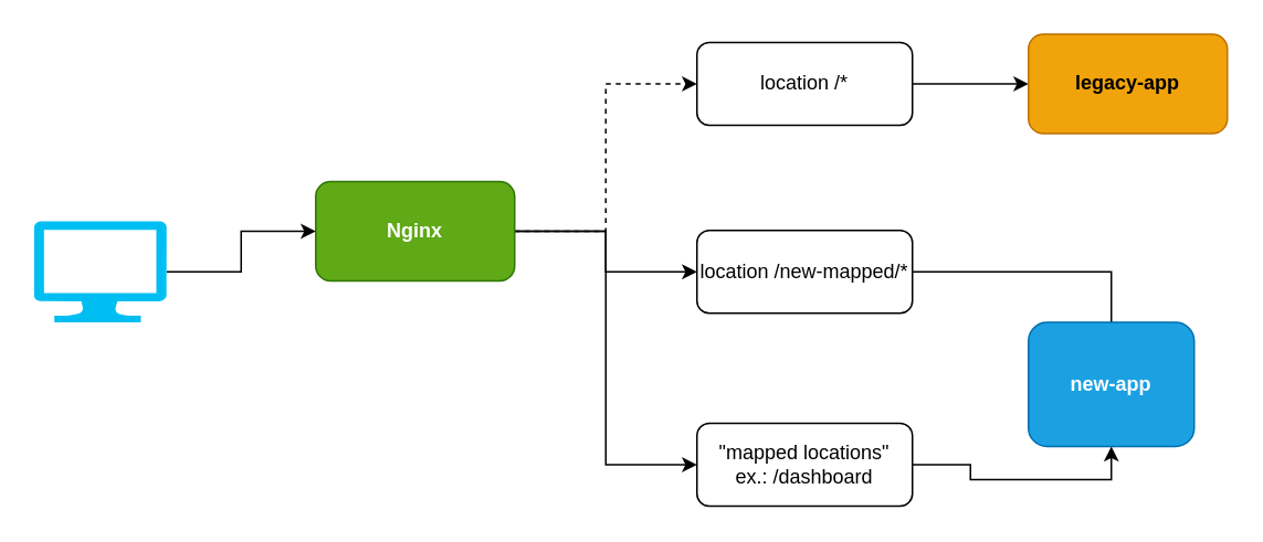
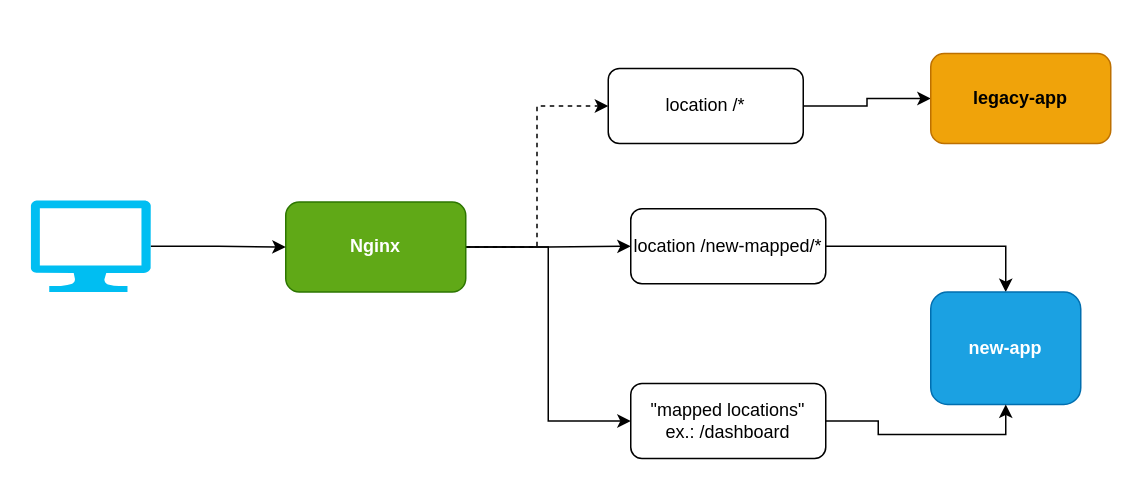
  <mxCell id="0" />
  <mxCell id="1" parent="0" />
  <mxCell id="2" style="edgeStyle=orthogonalEdgeStyle;rounded=0;orthogonalLoop=1;jettySize=auto;html=1;entryX=0;entryY=0.5;entryDx=0;entryDy=0;dashed=1;" edge="1" parent="1" source="5" target="7"><mxGeometry relative="1" as="geometry" /></mxCell>
  <mxCell id="3" style="edgeStyle=orthogonalEdgeStyle;rounded=0;orthogonalLoop=1;jettySize=auto;html=1;entryX=0;entryY=0.5;entryDx=0;entryDy=0;" edge="1" parent="1" source="5" target="10"><mxGeometry relative="1" as="geometry" /></mxCell>
  <mxCell id="4" style="edgeStyle=orthogonalEdgeStyle;rounded=0;orthogonalLoop=1;jettySize=auto;html=1;entryX=0;entryY=0.5;entryDx=0;entryDy=0;" edge="1" parent="1" source="5" target="13"><mxGeometry relative="1" as="geometry" /></mxCell>
- <mxCell id="5" value="Nginx" style="rounded=1;whiteSpace=wrap;html=1;fillColor=#60a917;fontColor=#ffffff;strokeColor=#2D7600;fontStyle=1" vertex="1" parent="1"><mxGeometry x="190" y="109" width="120" height="60" as="geometry" /></mxCell>
+ <mxCell id="5" value="Nginx" style="rounded=1;whiteSpace=wrap;html=1;fillColor=#60a917;fontColor=#ffffff;strokeColor=#2D7600;fontStyle=1" vertex="1" parent="1"><mxGeometry x="190" y="134" width="120" height="60" as="geometry" /></mxCell>
  <mxCell id="6" style="edgeStyle=orthogonalEdgeStyle;rounded=0;orthogonalLoop=1;jettySize=auto;html=1;entryX=0;entryY=0.5;entryDx=0;entryDy=0;" edge="1" parent="1" source="7" target="8"><mxGeometry relative="1" as="geometry" /></mxCell>
- <mxCell id="7" value="location /*" style="rounded=1;whiteSpace=wrap;html=1;" vertex="1" parent="1"><mxGeometry x="420" y="25" width="130" height="50" as="geometry" /></mxCell>
- <mxCell id="8" value="legacy-app" style="rounded=1;whiteSpace=wrap;html=1;fillColor=#f0a30a;fontColor=#000000;strokeColor=#BD7000;fontStyle=1" vertex="1" parent="1"><mxGeometry x="620" y="20" width="120" height="60" as="geometry" /></mxCell>
- <mxCell id="9" style="edgeStyle=orthogonalEdgeStyle;rounded=0;orthogonalLoop=1;jettySize=auto;html=1;entryX=0.5;entryY=0;entryDx=0;entryDy=0;endArrow=none;" edge="1" parent="1" source="10" target="11"><mxGeometry relative="1" as="geometry" /></mxCell>
+ <mxCell id="7" value="location /*" style="rounded=1;whiteSpace=wrap;html=1;" vertex="1" parent="1"><mxGeometry x="405" y="45" width="130" height="50" as="geometry" /></mxCell>
+ <mxCell id="8" value="legacy-app" style="rounded=1;whiteSpace=wrap;html=1;fillColor=#f0a30a;fontColor=#000000;strokeColor=#BD7000;fontStyle=1" vertex="1" parent="1"><mxGeometry x="620" y="35" width="120" height="60" as="geometry" /></mxCell>
+ <mxCell id="9" style="edgeStyle=orthogonalEdgeStyle;rounded=0;orthogonalLoop=1;jettySize=auto;html=1;entryX=0.5;entryY=0;entryDx=0;entryDy=0;" edge="1" parent="1" source="10" target="11"><mxGeometry relative="1" as="geometry" /></mxCell>
  <mxCell id="10" value="location /new-mapped/*" style="rounded=1;whiteSpace=wrap;html=1;" vertex="1" parent="1"><mxGeometry x="420" y="138.5" width="130" height="50" as="geometry" /></mxCell>
  <mxCell id="11" value="new-app" style="rounded=1;whiteSpace=wrap;html=1;fillColor=#1ba1e2;fontColor=#ffffff;strokeColor=#006EAF;fontStyle=1" vertex="1" parent="1"><mxGeometry x="620" y="194" width="100" height="75" as="geometry" /></mxCell>
  <mxCell id="12" style="edgeStyle=orthogonalEdgeStyle;rounded=0;orthogonalLoop=1;jettySize=auto;html=1;entryX=0.5;entryY=1;entryDx=0;entryDy=0;" edge="1" parent="1" source="13" target="11"><mxGeometry relative="1" as="geometry" /></mxCell>
  <mxCell id="13" value="&quot;mapped locations&quot;&lt;br&gt;ex.: /dashboard" style="rounded=1;whiteSpace=wrap;html=1;" vertex="1" parent="1"><mxGeometry x="420" y="255" width="130" height="50" as="geometry" /></mxCell>
  <mxCell id="14" style="edgeStyle=orthogonalEdgeStyle;rounded=0;orthogonalLoop=1;jettySize=auto;html=1;entryX=0;entryY=0.5;entryDx=0;entryDy=0;" edge="1" parent="1" source="15" target="5"><mxGeometry relative="1" as="geometry" /></mxCell>
  <mxCell id="15" value="" style="verticalLabelPosition=bottom;html=1;verticalAlign=top;align=center;strokeColor=none;fillColor=#00BEF2;shape=mxgraph.azure.computer;pointerEvents=1;" vertex="1" parent="1"><mxGeometry x="20" y="133" width="80" height="61" as="geometry" /></mxCell>
